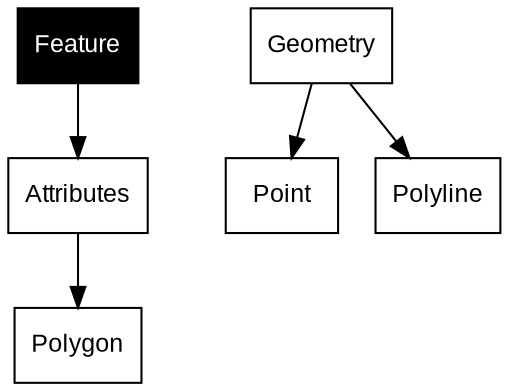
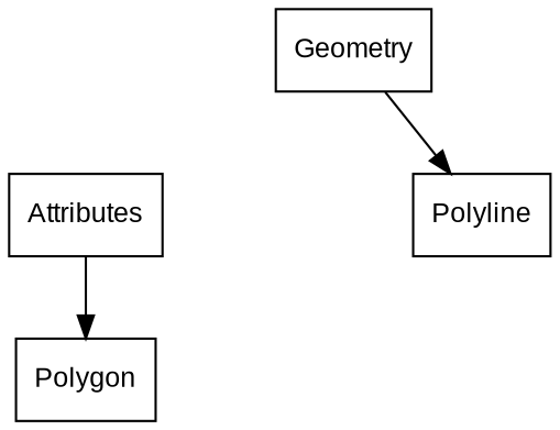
  digraph {
    concentrate=true
    node [fontname=Arial fontsize=12 shape=box]
-   Feature [color=black fontcolor=white style=filled weight=18]
    Attributes
    Geometry
-   Point
    Polyline
    Polygon
-   Feature -> Attributes
    Attributes -> Polygon
-   Geometry -> Point
    Geometry -> Polyline
  }
